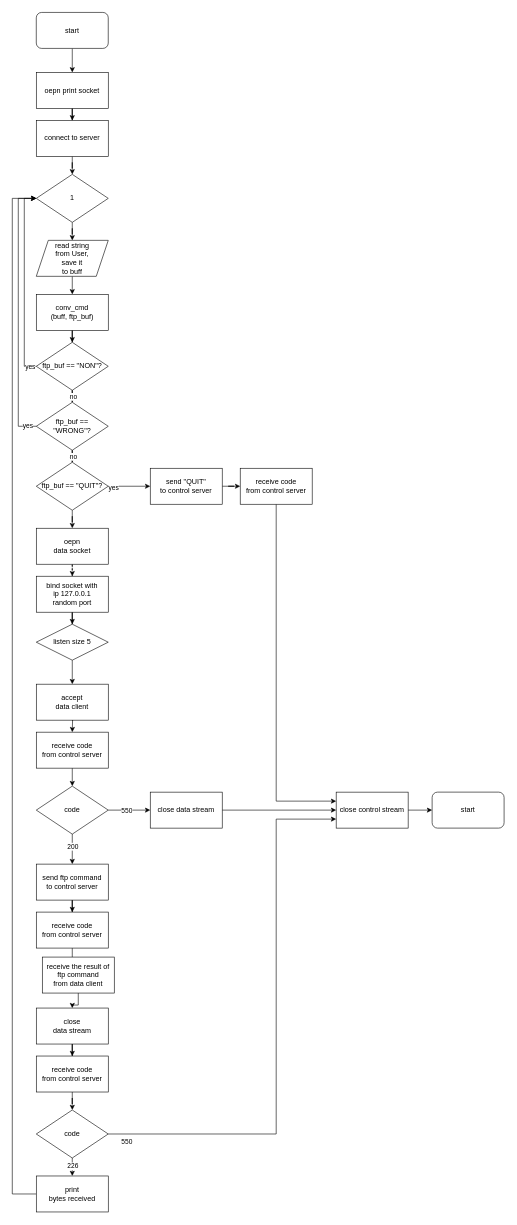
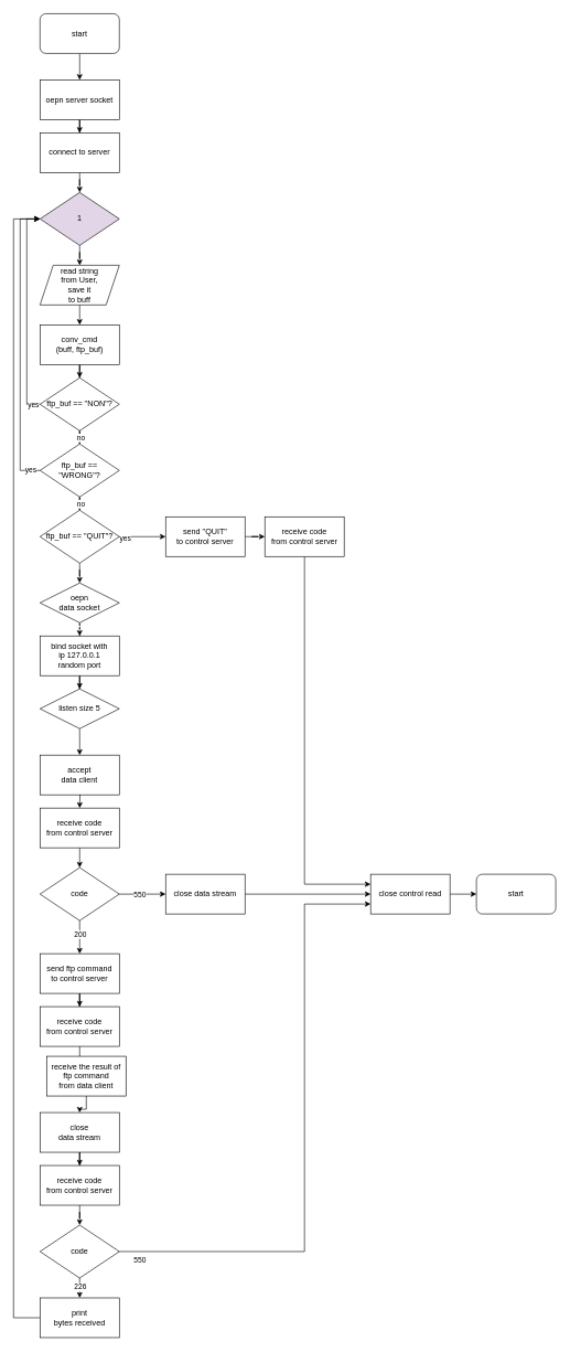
  <mxCell id="0" />
  <mxCell id="1" parent="0" />
  <mxCell id="2" style="edgeStyle=orthogonalEdgeStyle;rounded=0;orthogonalLoop=1;jettySize=auto;html=1;entryX=0.5;entryY=0;entryDx=0;entryDy=0;" parent="1" edge="1"><mxGeometry relative="1" as="geometry"><mxPoint x="120" y="1180" as="sourcePoint" /><mxPoint x="120" y="1220" as="targetPoint" /></mxGeometry></mxCell>
  <mxCell id="3" style="edgeStyle=orthogonalEdgeStyle;rounded=0;orthogonalLoop=1;jettySize=auto;html=1;entryX=0.5;entryY=0;entryDx=0;entryDy=0;" parent="1" edge="1"><mxGeometry relative="1" as="geometry"><mxPoint x="120" y="1310" as="targetPoint" /><mxPoint x="120" y="1280" as="sourcePoint" /></mxGeometry></mxCell>
  <mxCell id="4" style="edgeStyle=orthogonalEdgeStyle;rounded=0;orthogonalLoop=1;jettySize=auto;html=1;entryX=0.5;entryY=0;entryDx=0;entryDy=0;" parent="1" source="5" target="7" edge="1"><mxGeometry relative="1" as="geometry" /></mxCell>
- <mxCell id="5" value="oepn print socket" style="rounded=0;whiteSpace=wrap;html=1;" parent="1" vertex="1"><mxGeometry x="60" y="120" width="120" height="60" as="geometry" /></mxCell>
+ <mxCell id="5" value="oepn server socket" style="rounded=0;whiteSpace=wrap;html=1;" parent="1" vertex="1"><mxGeometry x="60" y="120" width="120" height="60" as="geometry" /></mxCell>
  <mxCell id="6" style="edgeStyle=orthogonalEdgeStyle;rounded=0;orthogonalLoop=1;jettySize=auto;html=1;entryX=0.5;entryY=0;entryDx=0;entryDy=0;" parent="1" source="7" target="9" edge="1"><mxGeometry relative="1" as="geometry" /></mxCell>
  <mxCell id="7" value="connect to server" style="rounded=0;whiteSpace=wrap;html=1;" parent="1" vertex="1"><mxGeometry x="60" y="200" width="120" height="60" as="geometry" /></mxCell>
  <mxCell id="8" value="" style="edgeStyle=orthogonalEdgeStyle;rounded=0;orthogonalLoop=1;jettySize=auto;html=1;" parent="1" source="9" target="11" edge="1"><mxGeometry relative="1" as="geometry" /></mxCell>
- <mxCell id="9" value="1" style="rhombus;whiteSpace=wrap;html=1;" parent="1" vertex="1"><mxGeometry x="60" y="290" width="120" height="80" as="geometry" /></mxCell>
+ <mxCell id="9" value="1" style="rhombus;whiteSpace=wrap;html=1;fillColor=#e1d5e7;" parent="1" vertex="1"><mxGeometry x="60" y="290" width="120" height="80" as="geometry" /></mxCell>
  <mxCell id="10" value="" style="edgeStyle=orthogonalEdgeStyle;rounded=0;orthogonalLoop=1;jettySize=auto;html=1;" parent="1" source="11" edge="1"><mxGeometry relative="1" as="geometry"><mxPoint x="120" y="490" as="targetPoint" /></mxGeometry></mxCell>
  <mxCell id="11" value="read string&lt;div&gt;from User,&lt;/div&gt;&lt;div&gt;save it&lt;/div&gt;&lt;div&gt;to buff&lt;/div&gt;" style="shape=parallelogram;perimeter=parallelogramPerimeter;whiteSpace=wrap;html=1;fixedSize=1;" parent="1" vertex="1"><mxGeometry x="60" y="400" width="120" height="60" as="geometry" /></mxCell>
  <mxCell id="12" value="" style="edgeStyle=orthogonalEdgeStyle;rounded=0;orthogonalLoop=1;jettySize=auto;html=1;" parent="1" source="16" edge="1"><mxGeometry relative="1" as="geometry"><mxPoint x="120" y="1440" as="targetPoint" /></mxGeometry></mxCell>
  <mxCell id="13" value="200" style="edgeLabel;html=1;align=center;verticalAlign=middle;resizable=0;points=[];" parent="12" vertex="1" connectable="0"><mxGeometry x="-0.863" y="-4" relative="1" as="geometry"><mxPoint x="4" y="17" as="offset" /></mxGeometry></mxCell>
  <mxCell id="14" value="" style="edgeStyle=orthogonalEdgeStyle;rounded=0;orthogonalLoop=1;jettySize=auto;html=1;" parent="1" source="16" edge="1"><mxGeometry relative="1" as="geometry"><Array as="points"><mxPoint x="170" y="1350" /><mxPoint x="170" y="1350" /></Array><mxPoint x="250" y="1350" as="targetPoint" /></mxGeometry></mxCell>
  <mxCell id="15" value="550" style="edgeLabel;html=1;align=center;verticalAlign=middle;resizable=0;points=[];" parent="14" vertex="1" connectable="0"><mxGeometry x="0.043" y="2" relative="1" as="geometry"><mxPoint x="-7" y="2" as="offset" /></mxGeometry></mxCell>
  <mxCell id="16" value="code" style="rhombus;whiteSpace=wrap;html=1;" parent="1" vertex="1"><mxGeometry x="60" y="1310" width="120" height="80" as="geometry" /></mxCell>
  <mxCell id="17" value="" style="edgeStyle=orthogonalEdgeStyle;rounded=0;orthogonalLoop=1;jettySize=auto;html=1;" edge="1" parent="1" source="18" target="5"><mxGeometry relative="1" as="geometry" /></mxCell>
  <mxCell id="18" value="start" style="rounded=1;whiteSpace=wrap;html=1;" parent="1" vertex="1"><mxGeometry x="60" y="20" width="120" height="60" as="geometry" /></mxCell>
  <mxCell id="19" value="" style="edgeStyle=orthogonalEdgeStyle;rounded=0;orthogonalLoop=1;jettySize=auto;html=1;" edge="1" parent="1" source="20" target="25"><mxGeometry relative="1" as="geometry" /></mxCell>
  <mxCell id="20" value="conv_cmd&lt;div&gt;(buff, ftp_buf)&lt;/div&gt;" style="rounded=0;whiteSpace=wrap;html=1;" parent="1" vertex="1"><mxGeometry x="60" y="490" width="120" height="60" as="geometry" /></mxCell>
  <mxCell id="21" style="edgeStyle=orthogonalEdgeStyle;rounded=0;orthogonalLoop=1;jettySize=auto;html=1;entryX=0;entryY=0.5;entryDx=0;entryDy=0;" edge="1" parent="1" source="25" target="9"><mxGeometry relative="1" as="geometry"><Array as="points"><mxPoint x="40" y="610" /><mxPoint x="40" y="330" /></Array></mxGeometry></mxCell>
  <mxCell id="22" value="yes" style="edgeLabel;html=1;align=center;verticalAlign=middle;resizable=0;points=[];" vertex="1" connectable="0" parent="21"><mxGeometry x="-0.934" relative="1" as="geometry"><mxPoint as="offset" /></mxGeometry></mxCell>
  <mxCell id="23" value="" style="edgeStyle=orthogonalEdgeStyle;rounded=0;orthogonalLoop=1;jettySize=auto;html=1;" edge="1" parent="1" source="25" target="30"><mxGeometry relative="1" as="geometry" /></mxCell>
  <mxCell id="24" value="no" style="edgeLabel;html=1;align=center;verticalAlign=middle;resizable=0;points=[];" vertex="1" connectable="0" parent="23"><mxGeometry x="0.65" y="1" relative="1" as="geometry"><mxPoint as="offset" /></mxGeometry></mxCell>
  <mxCell id="25" value="ftp_buf == &quot;NON&quot;?" style="rhombus;whiteSpace=wrap;html=1;" vertex="1" parent="1"><mxGeometry x="60" y="570" width="120" height="80" as="geometry" /></mxCell>
  <mxCell id="26" style="edgeStyle=orthogonalEdgeStyle;rounded=0;orthogonalLoop=1;jettySize=auto;html=1;entryX=0;entryY=0.5;entryDx=0;entryDy=0;" edge="1" parent="1" source="30" target="9"><mxGeometry relative="1" as="geometry"><Array as="points"><mxPoint x="30" y="710" /><mxPoint x="30" y="330" /></Array></mxGeometry></mxCell>
  <mxCell id="27" value="yes" style="edgeLabel;html=1;align=center;verticalAlign=middle;resizable=0;points=[];" vertex="1" connectable="0" parent="26"><mxGeometry x="-0.934" y="-2" relative="1" as="geometry"><mxPoint as="offset" /></mxGeometry></mxCell>
  <mxCell id="28" value="" style="edgeStyle=orthogonalEdgeStyle;rounded=0;orthogonalLoop=1;jettySize=auto;html=1;" edge="1" parent="1" source="30" target="34"><mxGeometry relative="1" as="geometry" /></mxCell>
  <mxCell id="29" value="no" style="edgeLabel;html=1;align=center;verticalAlign=middle;resizable=0;points=[];" vertex="1" connectable="0" parent="28"><mxGeometry x="0.65" y="1" relative="1" as="geometry"><mxPoint as="offset" /></mxGeometry></mxCell>
  <mxCell id="30" value="ftp_buf == &quot;WRONG&quot;?" style="rhombus;whiteSpace=wrap;html=1;" vertex="1" parent="1"><mxGeometry x="60" y="670" width="120" height="80" as="geometry" /></mxCell>
  <mxCell id="31" value="" style="edgeStyle=orthogonalEdgeStyle;rounded=0;orthogonalLoop=1;jettySize=auto;html=1;" edge="1" parent="1" source="34" target="36"><mxGeometry relative="1" as="geometry" /></mxCell>
  <mxCell id="32" value="yes" style="edgeLabel;html=1;align=center;verticalAlign=middle;resizable=0;points=[];" vertex="1" connectable="0" parent="31"><mxGeometry x="-0.794" y="-1" relative="1" as="geometry"><mxPoint x="1" as="offset" /></mxGeometry></mxCell>
  <mxCell id="33" value="" style="edgeStyle=orthogonalEdgeStyle;rounded=0;orthogonalLoop=1;jettySize=auto;html=1;" edge="1" parent="1" source="34" target="39"><mxGeometry relative="1" as="geometry" /></mxCell>
  <mxCell id="34" value="ftp_buf == &quot;QUIT&quot;?" style="rhombus;whiteSpace=wrap;html=1;" vertex="1" parent="1"><mxGeometry x="60" y="770" width="120" height="80" as="geometry" /></mxCell>
  <mxCell id="35" value="" style="edgeStyle=orthogonalEdgeStyle;rounded=0;orthogonalLoop=1;jettySize=auto;html=1;" edge="1" parent="1" source="36" target="38"><mxGeometry relative="1" as="geometry" /></mxCell>
  <mxCell id="36" value="send &quot;QUIT&quot;&lt;div&gt;to control server&lt;/div&gt;" style="rounded=0;whiteSpace=wrap;html=1;" vertex="1" parent="1"><mxGeometry x="250" y="780" width="120" height="60" as="geometry" /></mxCell>
  <mxCell id="37" style="edgeStyle=orthogonalEdgeStyle;rounded=0;orthogonalLoop=1;jettySize=auto;html=1;entryX=0;entryY=0.25;entryDx=0;entryDy=0;" edge="1" parent="1" source="38" target="67"><mxGeometry relative="1" as="geometry"><Array as="points"><mxPoint x="460" y="1335" /></Array></mxGeometry></mxCell>
  <mxCell id="38" value="&lt;div&gt;receive code&lt;/div&gt;&lt;div&gt;from control server&lt;/div&gt;" style="rounded=0;whiteSpace=wrap;html=1;" vertex="1" parent="1"><mxGeometry x="400" y="780" width="120" height="60" as="geometry" /></mxCell>
- <mxCell id="39" value="oepn&lt;div&gt;data socket&lt;/div&gt;" style="rounded=0;whiteSpace=wrap;html=1;" vertex="1" parent="1"><mxGeometry x="60" y="880" width="120" height="60" as="geometry" /></mxCell>
+ <mxCell id="39" value="oepn&lt;div&gt;data socket&lt;/div&gt;" style="rhombus;whiteSpace=wrap;html=1;" vertex="1" parent="1"><mxGeometry x="60" y="880" width="120" height="60" as="geometry" /></mxCell>
  <mxCell id="40" value="" style="edgeStyle=orthogonalEdgeStyle;rounded=0;orthogonalLoop=1;jettySize=auto;html=1;exitX=0.5;exitY=1;exitDx=0;exitDy=0;dashed=1;" edge="1" parent="1" target="42" source="39"><mxGeometry relative="1" as="geometry"><mxPoint x="120" y="940" as="sourcePoint" /></mxGeometry></mxCell>
  <mxCell id="41" value="" style="edgeStyle=orthogonalEdgeStyle;rounded=0;orthogonalLoop=1;jettySize=auto;html=1;" edge="1" parent="1" source="42" target="44"><mxGeometry relative="1" as="geometry" /></mxCell>
  <mxCell id="42" value="bind socket with&lt;div&gt;ip 127.0.0.1&lt;/div&gt;&lt;div&gt;random port&lt;/div&gt;" style="whiteSpace=wrap;html=1;" vertex="1" parent="1"><mxGeometry x="60" y="960" width="120" height="60" as="geometry" /></mxCell>
  <mxCell id="43" value="" style="edgeStyle=orthogonalEdgeStyle;rounded=0;orthogonalLoop=1;jettySize=auto;html=1;entryX=0.5;entryY=0;entryDx=0;entryDy=0;" edge="1" parent="1" source="44" target="45"><mxGeometry relative="1" as="geometry"><mxPoint x="120" y="1130" as="targetPoint" /></mxGeometry></mxCell>
  <mxCell id="44" value="listen size 5" style="rhombus;whiteSpace=wrap;html=1;" vertex="1" parent="1"><mxGeometry x="60" y="1040" width="120" height="60" as="geometry" /></mxCell>
  <mxCell id="45" value="accept&lt;div&gt;data client&lt;/div&gt;" style="rounded=0;whiteSpace=wrap;html=1;" vertex="1" parent="1"><mxGeometry x="60" y="1140" width="120" height="60" as="geometry" /></mxCell>
  <mxCell id="46" value="receive code&lt;div&gt;from control server&lt;/div&gt;" style="rounded=0;whiteSpace=wrap;html=1;" vertex="1" parent="1"><mxGeometry x="60" y="1220" width="120" height="60" as="geometry" /></mxCell>
  <mxCell id="47" style="edgeStyle=orthogonalEdgeStyle;rounded=0;orthogonalLoop=1;jettySize=auto;html=1;entryX=0;entryY=0.5;entryDx=0;entryDy=0;" edge="1" parent="1" source="48" target="67"><mxGeometry relative="1" as="geometry" /></mxCell>
  <mxCell id="48" value="close data stream" style="rounded=0;whiteSpace=wrap;html=1;" vertex="1" parent="1"><mxGeometry x="250" y="1320" width="120" height="60" as="geometry" /></mxCell>
  <mxCell id="49" value="" style="edgeStyle=orthogonalEdgeStyle;rounded=0;orthogonalLoop=1;jettySize=auto;html=1;" edge="1" parent="1" source="50" target="52"><mxGeometry relative="1" as="geometry" /></mxCell>
  <mxCell id="50" value="send ftp command&lt;div&gt;to control server&lt;/div&gt;" style="rounded=0;whiteSpace=wrap;html=1;" vertex="1" parent="1"><mxGeometry x="60" y="1440" width="120" height="60" as="geometry" /></mxCell>
  <mxCell id="51" value="" style="edgeStyle=orthogonalEdgeStyle;rounded=0;orthogonalLoop=1;jettySize=auto;html=1;" edge="1" parent="1" source="52" target="54"><mxGeometry relative="1" as="geometry" /></mxCell>
  <mxCell id="52" value="receive code&lt;div&gt;from control server&lt;/div&gt;" style="rounded=0;whiteSpace=wrap;html=1;" vertex="1" parent="1"><mxGeometry x="60" y="1520" width="120" height="60" as="geometry" /></mxCell>
  <mxCell id="53" value="" style="edgeStyle=orthogonalEdgeStyle;rounded=0;orthogonalLoop=1;jettySize=auto;html=1;" edge="1" parent="1" source="54" target="56"><mxGeometry relative="1" as="geometry" /></mxCell>
  <mxCell id="54" value="receive the result of ftp command&lt;div&gt;from data client&lt;/div&gt;" style="rounded=0;whiteSpace=wrap;html=1;" vertex="1" parent="1"><mxGeometry x="70" y="1595" width="120" height="60" as="geometry" /></mxCell>
  <mxCell id="55" value="" style="edgeStyle=orthogonalEdgeStyle;rounded=0;orthogonalLoop=1;jettySize=auto;html=1;" edge="1" parent="1" source="56" target="58"><mxGeometry relative="1" as="geometry" /></mxCell>
  <mxCell id="56" value="close&lt;div&gt;data stream&lt;/div&gt;" style="rounded=0;whiteSpace=wrap;html=1;" vertex="1" parent="1"><mxGeometry x="60" y="1680" width="120" height="60" as="geometry" /></mxCell>
  <mxCell id="57" value="" style="edgeStyle=orthogonalEdgeStyle;rounded=0;orthogonalLoop=1;jettySize=auto;html=1;" edge="1" parent="1" source="58" target="61"><mxGeometry relative="1" as="geometry" /></mxCell>
  <mxCell id="58" value="receive code&lt;div&gt;from control server&lt;/div&gt;" style="rounded=0;whiteSpace=wrap;html=1;" vertex="1" parent="1"><mxGeometry x="60" y="1760" width="120" height="60" as="geometry" /></mxCell>
  <mxCell id="59" value="" style="edgeStyle=orthogonalEdgeStyle;rounded=0;orthogonalLoop=1;jettySize=auto;html=1;" edge="1" parent="1" source="61" target="65"><mxGeometry relative="1" as="geometry" /></mxCell>
  <mxCell id="60" value="226" style="edgeLabel;html=1;align=center;verticalAlign=middle;resizable=0;points=[];" vertex="1" connectable="0" parent="59"><mxGeometry x="0.3" relative="1" as="geometry"><mxPoint as="offset" /></mxGeometry></mxCell>
  <mxCell id="61" value="code" style="rhombus;whiteSpace=wrap;html=1;" vertex="1" parent="1"><mxGeometry x="60" y="1850" width="120" height="80" as="geometry" /></mxCell>
  <mxCell id="62" value="" style="edgeStyle=orthogonalEdgeStyle;rounded=0;orthogonalLoop=1;jettySize=auto;html=1;entryX=0;entryY=0.75;entryDx=0;entryDy=0;exitX=1;exitY=0.5;exitDx=0;exitDy=0;" edge="1" parent="1" source="61" target="67"><mxGeometry relative="1" as="geometry"><Array as="points"><mxPoint x="460" y="1890" /><mxPoint x="460" y="1365" /></Array><mxPoint x="190" y="1890" as="sourcePoint" /><mxPoint x="260" y="1890" as="targetPoint" /></mxGeometry></mxCell>
  <mxCell id="63" value="550" style="edgeLabel;html=1;align=center;verticalAlign=middle;resizable=0;points=[];" vertex="1" connectable="0" parent="62"><mxGeometry x="0.043" y="2" relative="1" as="geometry"><mxPoint x="-248" y="205" as="offset" /></mxGeometry></mxCell>
  <mxCell id="64" style="edgeStyle=orthogonalEdgeStyle;rounded=0;orthogonalLoop=1;jettySize=auto;html=1;entryX=0;entryY=0.5;entryDx=0;entryDy=0;" edge="1" parent="1" source="65" target="9"><mxGeometry relative="1" as="geometry"><mxPoint x="240" y="330" as="targetPoint" /><Array as="points"><mxPoint x="20" y="1990" /><mxPoint x="20" y="330" /></Array></mxGeometry></mxCell>
  <mxCell id="65" value="print&lt;div&gt;bytes received&lt;/div&gt;" style="rounded=0;whiteSpace=wrap;html=1;" vertex="1" parent="1"><mxGeometry x="60" y="1960" width="120" height="60" as="geometry" /></mxCell>
  <mxCell id="66" value="" style="edgeStyle=orthogonalEdgeStyle;rounded=0;orthogonalLoop=1;jettySize=auto;html=1;" edge="1" parent="1" source="67" target="68"><mxGeometry relative="1" as="geometry" /></mxCell>
- <mxCell id="67" value="close control stream" style="rounded=0;whiteSpace=wrap;html=1;" vertex="1" parent="1"><mxGeometry x="560" y="1320" width="120" height="60" as="geometry" /></mxCell>
+ <mxCell id="67" value="close control read" style="rounded=0;whiteSpace=wrap;html=1;" vertex="1" parent="1"><mxGeometry x="560" y="1320" width="120" height="60" as="geometry" /></mxCell>
  <mxCell id="68" value="start" style="rounded=1;whiteSpace=wrap;html=1;" vertex="1" parent="1"><mxGeometry x="720" y="1320" width="120" height="60" as="geometry" /></mxCell>
